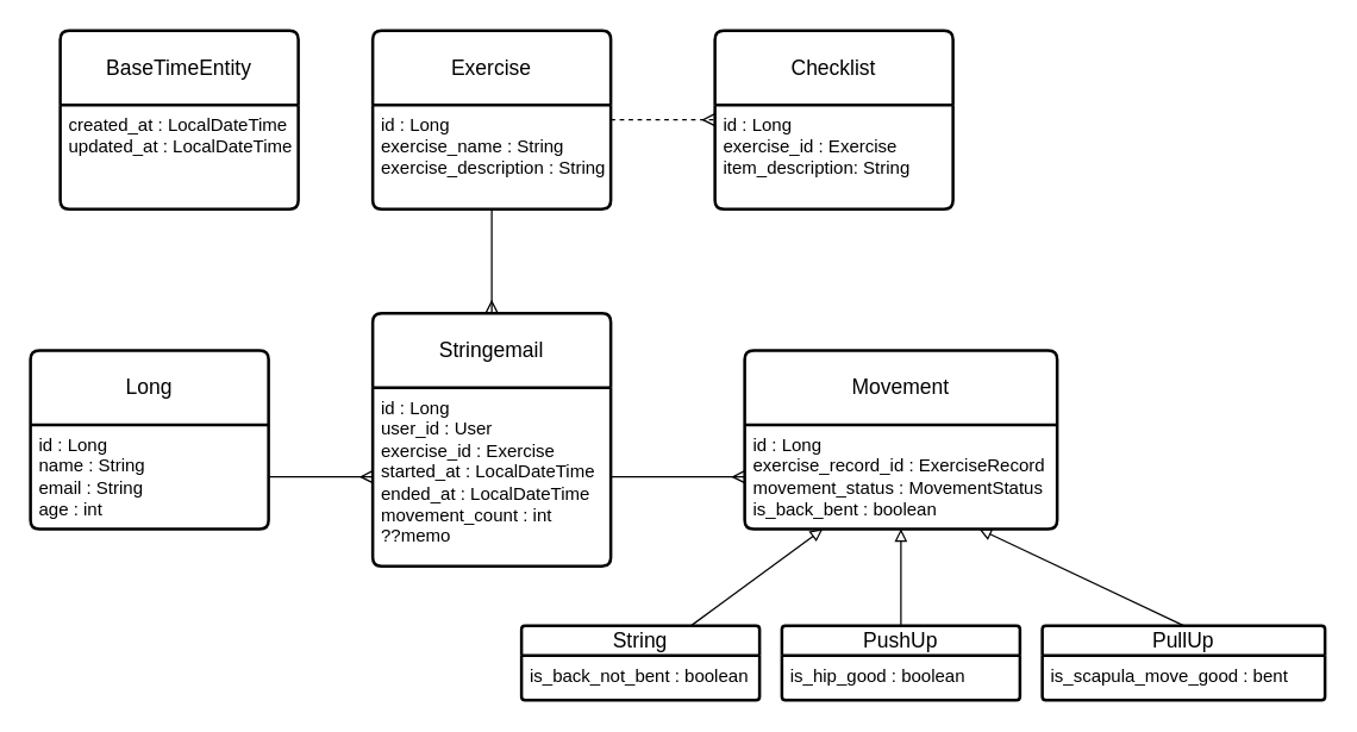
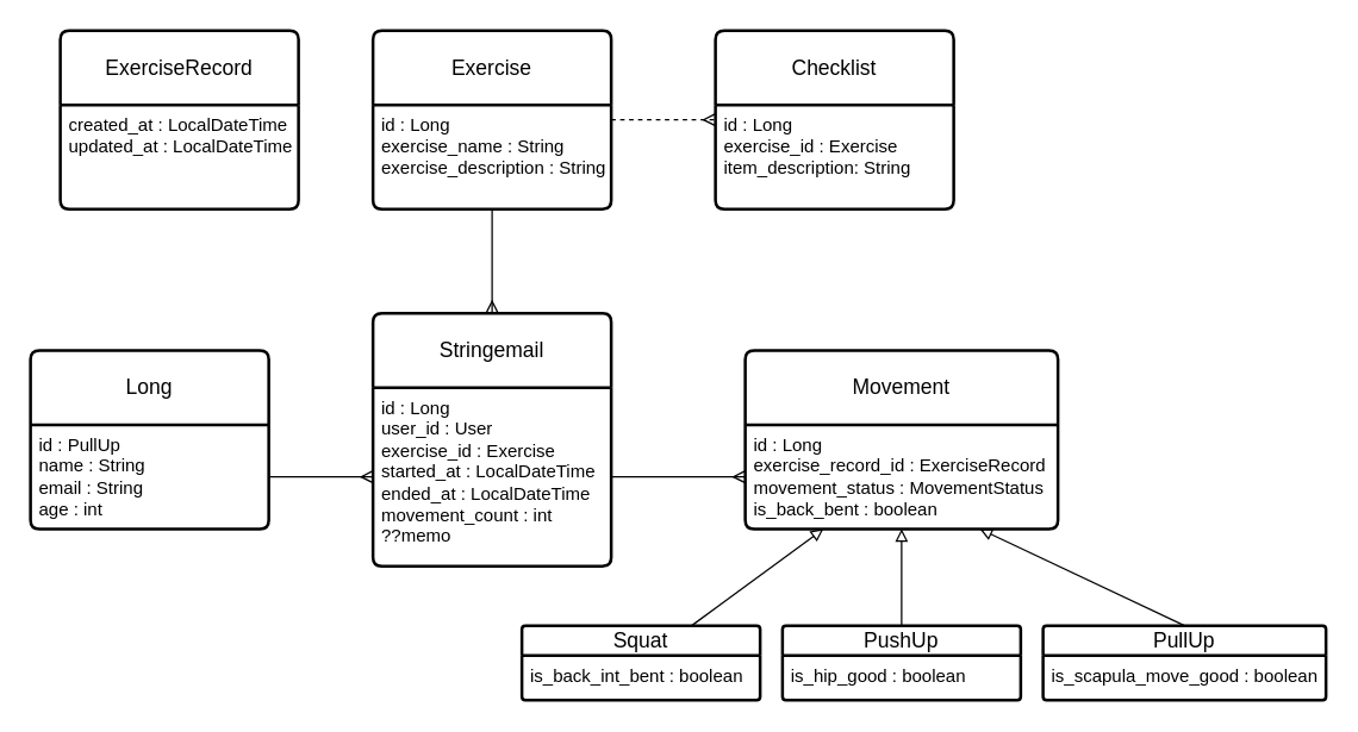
  <mxCell id="0" />
  <mxCell id="1" parent="0" />
  <mxCell id="2" value="Long" style="swimlane;childLayout=stackLayout;horizontal=1;startSize=50;horizontalStack=0;rounded=1;fontSize=14;fontStyle=0;strokeWidth=2;resizeParent=0;resizeLast=1;shadow=0;dashed=0;align=center;arcSize=4;whiteSpace=wrap;html=1;" parent="1" vertex="1"><mxGeometry x="20" y="235" width="160" height="120" as="geometry" /></mxCell>
- <mxCell id="3" value="id : Long&lt;br&gt;name : String&lt;br style=&quot;border-color: var(--border-color);&quot;&gt;email : String&lt;br&gt;age : int" style="align=left;strokeColor=none;fillColor=none;spacingLeft=4;fontSize=12;verticalAlign=top;resizable=0;rotatable=0;part=1;html=1;" parent="2" vertex="1"><mxGeometry y="50" width="160" height="70" as="geometry" /></mxCell>
+ <mxCell id="3" value="id : PullUp&lt;br&gt;name : String&lt;br style=&quot;border-color: var(--border-color);&quot;&gt;email : String&lt;br&gt;age : int" style="align=left;strokeColor=none;fillColor=none;spacingLeft=4;fontSize=12;verticalAlign=top;resizable=0;rotatable=0;part=1;html=1;" parent="2" vertex="1"><mxGeometry y="50" width="160" height="70" as="geometry" /></mxCell>
  <mxCell id="4" style="edgeStyle=orthogonalEdgeStyle;rounded=0;orthogonalLoop=1;jettySize=auto;html=1;entryX=0;entryY=0.5;entryDx=0;entryDy=0;endArrow=ERmany;endFill=0;dashed=1;" edge="1" parent="1" source="5" target="30"><mxGeometry relative="1" as="geometry" /></mxCell>
  <mxCell id="5" value="Exercise" style="swimlane;childLayout=stackLayout;horizontal=1;startSize=50;horizontalStack=0;rounded=1;fontSize=14;fontStyle=0;strokeWidth=2;resizeParent=0;resizeLast=1;shadow=0;dashed=0;align=center;arcSize=4;whiteSpace=wrap;html=1;" parent="1" vertex="1"><mxGeometry x="250" y="20" width="160" height="120" as="geometry" /></mxCell>
  <mxCell id="6" value="id : Long&lt;br&gt;exercise_name : String&lt;br&gt;exercise_description : String" style="align=left;strokeColor=none;fillColor=none;spacingLeft=4;fontSize=12;verticalAlign=top;resizable=0;rotatable=0;part=1;html=1;" parent="5" vertex="1"><mxGeometry y="50" width="160" height="70" as="geometry" /></mxCell>
  <mxCell id="7" value="Stringemail" style="swimlane;childLayout=stackLayout;horizontal=1;startSize=50;horizontalStack=0;rounded=1;fontSize=14;fontStyle=0;strokeWidth=2;resizeParent=0;resizeLast=1;shadow=0;dashed=0;align=center;arcSize=4;whiteSpace=wrap;html=1;" vertex="1" parent="1"><mxGeometry x="250" y="210" width="160" height="170" as="geometry" /></mxCell>
  <mxCell id="8" value="id : Long&lt;br&gt;user_id : User&lt;br&gt;exercise_id : Exercise&lt;br&gt;started_at : LocalDateTime&lt;br&gt;ended_at : LocalDateTime&lt;br&gt;movement_count : int&lt;br&gt;??memo" style="align=left;strokeColor=none;fillColor=none;spacingLeft=4;fontSize=12;verticalAlign=top;resizable=0;rotatable=0;part=1;html=1;" vertex="1" parent="7"><mxGeometry y="50" width="160" height="120" as="geometry" /></mxCell>
  <mxCell id="9" value="Movement" style="swimlane;childLayout=stackLayout;horizontal=1;startSize=50;horizontalStack=0;rounded=1;fontSize=14;fontStyle=0;strokeWidth=2;resizeParent=0;resizeLast=1;shadow=0;dashed=0;align=center;arcSize=4;whiteSpace=wrap;html=1;" vertex="1" parent="1"><mxGeometry x="500" y="235" width="210" height="120" as="geometry" /></mxCell>
  <mxCell id="10" value="id : Long&lt;br&gt;exercise_record_id : ExerciseRecord&lt;br&gt;movement_status : MovementStatus&lt;br&gt;is_back_bent : boolean" style="align=left;strokeColor=none;fillColor=none;spacingLeft=4;fontSize=12;verticalAlign=top;resizable=0;rotatable=0;part=1;html=1;" vertex="1" parent="9"><mxGeometry y="50" width="210" height="70" as="geometry" /></mxCell>
  <mxCell id="11" style="rounded=0;orthogonalLoop=1;jettySize=auto;html=1;endArrow=block;endFill=0;entryX=0.25;entryY=1;entryDx=0;entryDy=0;" edge="1" parent="1" source="12" target="10"><mxGeometry relative="1" as="geometry"><mxPoint x="500" y="350" as="targetPoint" /></mxGeometry></mxCell>
- <mxCell id="12" value="String" style="swimlane;childLayout=stackLayout;horizontal=1;startSize=20;horizontalStack=0;rounded=1;fontSize=14;fontStyle=0;strokeWidth=2;resizeParent=0;resizeLast=1;shadow=0;dashed=0;align=center;arcSize=4;whiteSpace=wrap;html=1;" vertex="1" parent="1"><mxGeometry x="350" y="420" width="160" height="50" as="geometry" /></mxCell>
- <mxCell id="13" value="is_back_not_bent : boolean" style="align=left;strokeColor=none;fillColor=none;spacingLeft=4;fontSize=12;verticalAlign=top;resizable=0;rotatable=0;part=1;html=1;" vertex="1" parent="12"><mxGeometry y="20" width="160" height="30" as="geometry" /></mxCell>
+ <mxCell id="12" value="Squat" style="swimlane;childLayout=stackLayout;horizontal=1;startSize=20;horizontalStack=0;rounded=1;fontSize=14;fontStyle=0;strokeWidth=2;resizeParent=0;resizeLast=1;shadow=0;dashed=0;align=center;arcSize=4;whiteSpace=wrap;html=1;" vertex="1" parent="1"><mxGeometry x="350" y="420" width="160" height="50" as="geometry" /></mxCell>
+ <mxCell id="13" value="is_back_int_bent : boolean" style="align=left;strokeColor=none;fillColor=none;spacingLeft=4;fontSize=12;verticalAlign=top;resizable=0;rotatable=0;part=1;html=1;" vertex="1" parent="12"><mxGeometry y="20" width="160" height="30" as="geometry" /></mxCell>
  <mxCell id="14" style="edgeStyle=orthogonalEdgeStyle;rounded=0;orthogonalLoop=1;jettySize=auto;html=1;exitX=0.5;exitY=1;exitDx=0;exitDy=0;" edge="1" parent="12" source="13" target="13"><mxGeometry relative="1" as="geometry" /></mxCell>
  <mxCell id="15" style="edgeStyle=orthogonalEdgeStyle;rounded=0;orthogonalLoop=1;jettySize=auto;html=1;exitX=0.5;exitY=1;exitDx=0;exitDy=0;" edge="1" parent="12" source="13" target="13"><mxGeometry relative="1" as="geometry" /></mxCell>
  <mxCell id="16" style="rounded=0;orthogonalLoop=1;jettySize=auto;html=1;endArrow=block;endFill=0;entryX=0.5;entryY=1;entryDx=0;entryDy=0;" edge="1" parent="1" source="17" target="10"><mxGeometry relative="1" as="geometry"><mxPoint x="590" y="370" as="targetPoint" /></mxGeometry></mxCell>
  <mxCell id="17" value="PushUp" style="swimlane;childLayout=stackLayout;horizontal=1;startSize=20;horizontalStack=0;rounded=1;fontSize=14;fontStyle=0;strokeWidth=2;resizeParent=0;resizeLast=1;shadow=0;dashed=0;align=center;arcSize=4;whiteSpace=wrap;html=1;" vertex="1" parent="1"><mxGeometry x="525" y="420" width="160" height="50" as="geometry" /></mxCell>
  <mxCell id="18" value="is_hip_good : boolean" style="align=left;strokeColor=none;fillColor=none;spacingLeft=4;fontSize=12;verticalAlign=top;resizable=0;rotatable=0;part=1;html=1;" vertex="1" parent="17"><mxGeometry y="20" width="160" height="30" as="geometry" /></mxCell>
  <mxCell id="19" style="edgeStyle=orthogonalEdgeStyle;rounded=0;orthogonalLoop=1;jettySize=auto;html=1;exitX=0.5;exitY=1;exitDx=0;exitDy=0;" edge="1" parent="17" source="18" target="18"><mxGeometry relative="1" as="geometry" /></mxCell>
  <mxCell id="20" style="edgeStyle=orthogonalEdgeStyle;rounded=0;orthogonalLoop=1;jettySize=auto;html=1;exitX=0.5;exitY=1;exitDx=0;exitDy=0;" edge="1" parent="17" source="18" target="18"><mxGeometry relative="1" as="geometry" /></mxCell>
  <mxCell id="21" style="rounded=0;orthogonalLoop=1;jettySize=auto;html=1;exitX=0.5;exitY=0;exitDx=0;exitDy=0;endArrow=block;endFill=0;entryX=0.75;entryY=1;entryDx=0;entryDy=0;" edge="1" parent="1" source="22" target="10"><mxGeometry relative="1" as="geometry"><mxPoint x="610" y="360" as="targetPoint" /></mxGeometry></mxCell>
  <mxCell id="22" value="PullUp" style="swimlane;childLayout=stackLayout;horizontal=1;startSize=20;horizontalStack=0;rounded=1;fontSize=14;fontStyle=0;strokeWidth=2;resizeParent=0;resizeLast=1;shadow=0;dashed=0;align=center;arcSize=4;whiteSpace=wrap;html=1;" vertex="1" parent="1"><mxGeometry x="700" y="420" width="190" height="50" as="geometry" /></mxCell>
- <mxCell id="23" value="is_scapula_move_good : bent" style="align=left;strokeColor=none;fillColor=none;spacingLeft=4;fontSize=12;verticalAlign=top;resizable=0;rotatable=0;part=1;html=1;" vertex="1" parent="22"><mxGeometry y="20" width="190" height="30" as="geometry" /></mxCell>
+ <mxCell id="23" value="is_scapula_move_good : boolean" style="align=left;strokeColor=none;fillColor=none;spacingLeft=4;fontSize=12;verticalAlign=top;resizable=0;rotatable=0;part=1;html=1;" vertex="1" parent="22"><mxGeometry y="20" width="190" height="30" as="geometry" /></mxCell>
  <mxCell id="24" style="edgeStyle=orthogonalEdgeStyle;rounded=0;orthogonalLoop=1;jettySize=auto;html=1;exitX=0.5;exitY=1;exitDx=0;exitDy=0;" edge="1" parent="22" source="23" target="23"><mxGeometry relative="1" as="geometry" /></mxCell>
  <mxCell id="25" style="edgeStyle=orthogonalEdgeStyle;rounded=0;orthogonalLoop=1;jettySize=auto;html=1;exitX=0.5;exitY=1;exitDx=0;exitDy=0;" edge="1" parent="22" source="23" target="23"><mxGeometry relative="1" as="geometry" /></mxCell>
- <mxCell id="26" value="BaseTimeEntity" style="swimlane;childLayout=stackLayout;horizontal=1;startSize=50;horizontalStack=0;rounded=1;fontSize=14;fontStyle=0;strokeWidth=2;resizeParent=0;resizeLast=1;shadow=0;dashed=0;align=center;arcSize=4;whiteSpace=wrap;html=1;" vertex="1" parent="1"><mxGeometry x="40" y="20" width="160" height="120" as="geometry" /></mxCell>
+ <mxCell id="26" value="ExerciseRecord" style="swimlane;childLayout=stackLayout;horizontal=1;startSize=50;horizontalStack=0;rounded=1;fontSize=14;fontStyle=0;strokeWidth=2;resizeParent=0;resizeLast=1;shadow=0;dashed=0;align=center;arcSize=4;whiteSpace=wrap;html=1;" vertex="1" parent="1"><mxGeometry x="40" y="20" width="160" height="120" as="geometry" /></mxCell>
  <mxCell id="27" value="created_at : LocalDateTime&lt;br&gt;updated_at : LocalDateTime" style="align=left;strokeColor=none;fillColor=none;spacingLeft=4;fontSize=12;verticalAlign=top;resizable=0;rotatable=0;part=1;html=1;" vertex="1" parent="26"><mxGeometry y="50" width="160" height="70" as="geometry" /></mxCell>
  <mxCell id="28" style="rounded=0;orthogonalLoop=1;jettySize=auto;html=1;entryX=0;entryY=0.5;entryDx=0;entryDy=0;endArrow=ERmany;endFill=0;edgeStyle=orthogonalEdgeStyle;" edge="1" parent="1" source="3" target="8"><mxGeometry relative="1" as="geometry" /></mxCell>
  <mxCell id="29" style="rounded=0;orthogonalLoop=1;jettySize=auto;html=1;entryX=0;entryY=0.5;entryDx=0;entryDy=0;endArrow=ERmany;endFill=0;edgeStyle=orthogonalEdgeStyle;" edge="1" parent="1" source="8" target="10"><mxGeometry relative="1" as="geometry" /></mxCell>
  <mxCell id="30" value="Checklist" style="swimlane;childLayout=stackLayout;horizontal=1;startSize=50;horizontalStack=0;rounded=1;fontSize=14;fontStyle=0;strokeWidth=2;resizeParent=0;resizeLast=1;shadow=0;dashed=0;align=center;arcSize=4;whiteSpace=wrap;html=1;" vertex="1" parent="1"><mxGeometry x="480" y="20" width="160" height="120" as="geometry" /></mxCell>
  <mxCell id="31" value="id : Long&amp;nbsp;&lt;br&gt;exercise_id : Exercise&lt;br&gt;item_description: String" style="align=left;strokeColor=none;fillColor=none;spacingLeft=4;fontSize=12;verticalAlign=top;resizable=0;rotatable=0;part=1;html=1;" vertex="1" parent="30"><mxGeometry y="50" width="160" height="70" as="geometry" /></mxCell>
  <mxCell id="32" style="rounded=0;orthogonalLoop=1;jettySize=auto;html=1;entryX=0.5;entryY=0;entryDx=0;entryDy=0;endArrow=ERmany;endFill=0;edgeStyle=orthogonalEdgeStyle;" edge="1" parent="1" source="6" target="7"><mxGeometry relative="1" as="geometry" /></mxCell>
